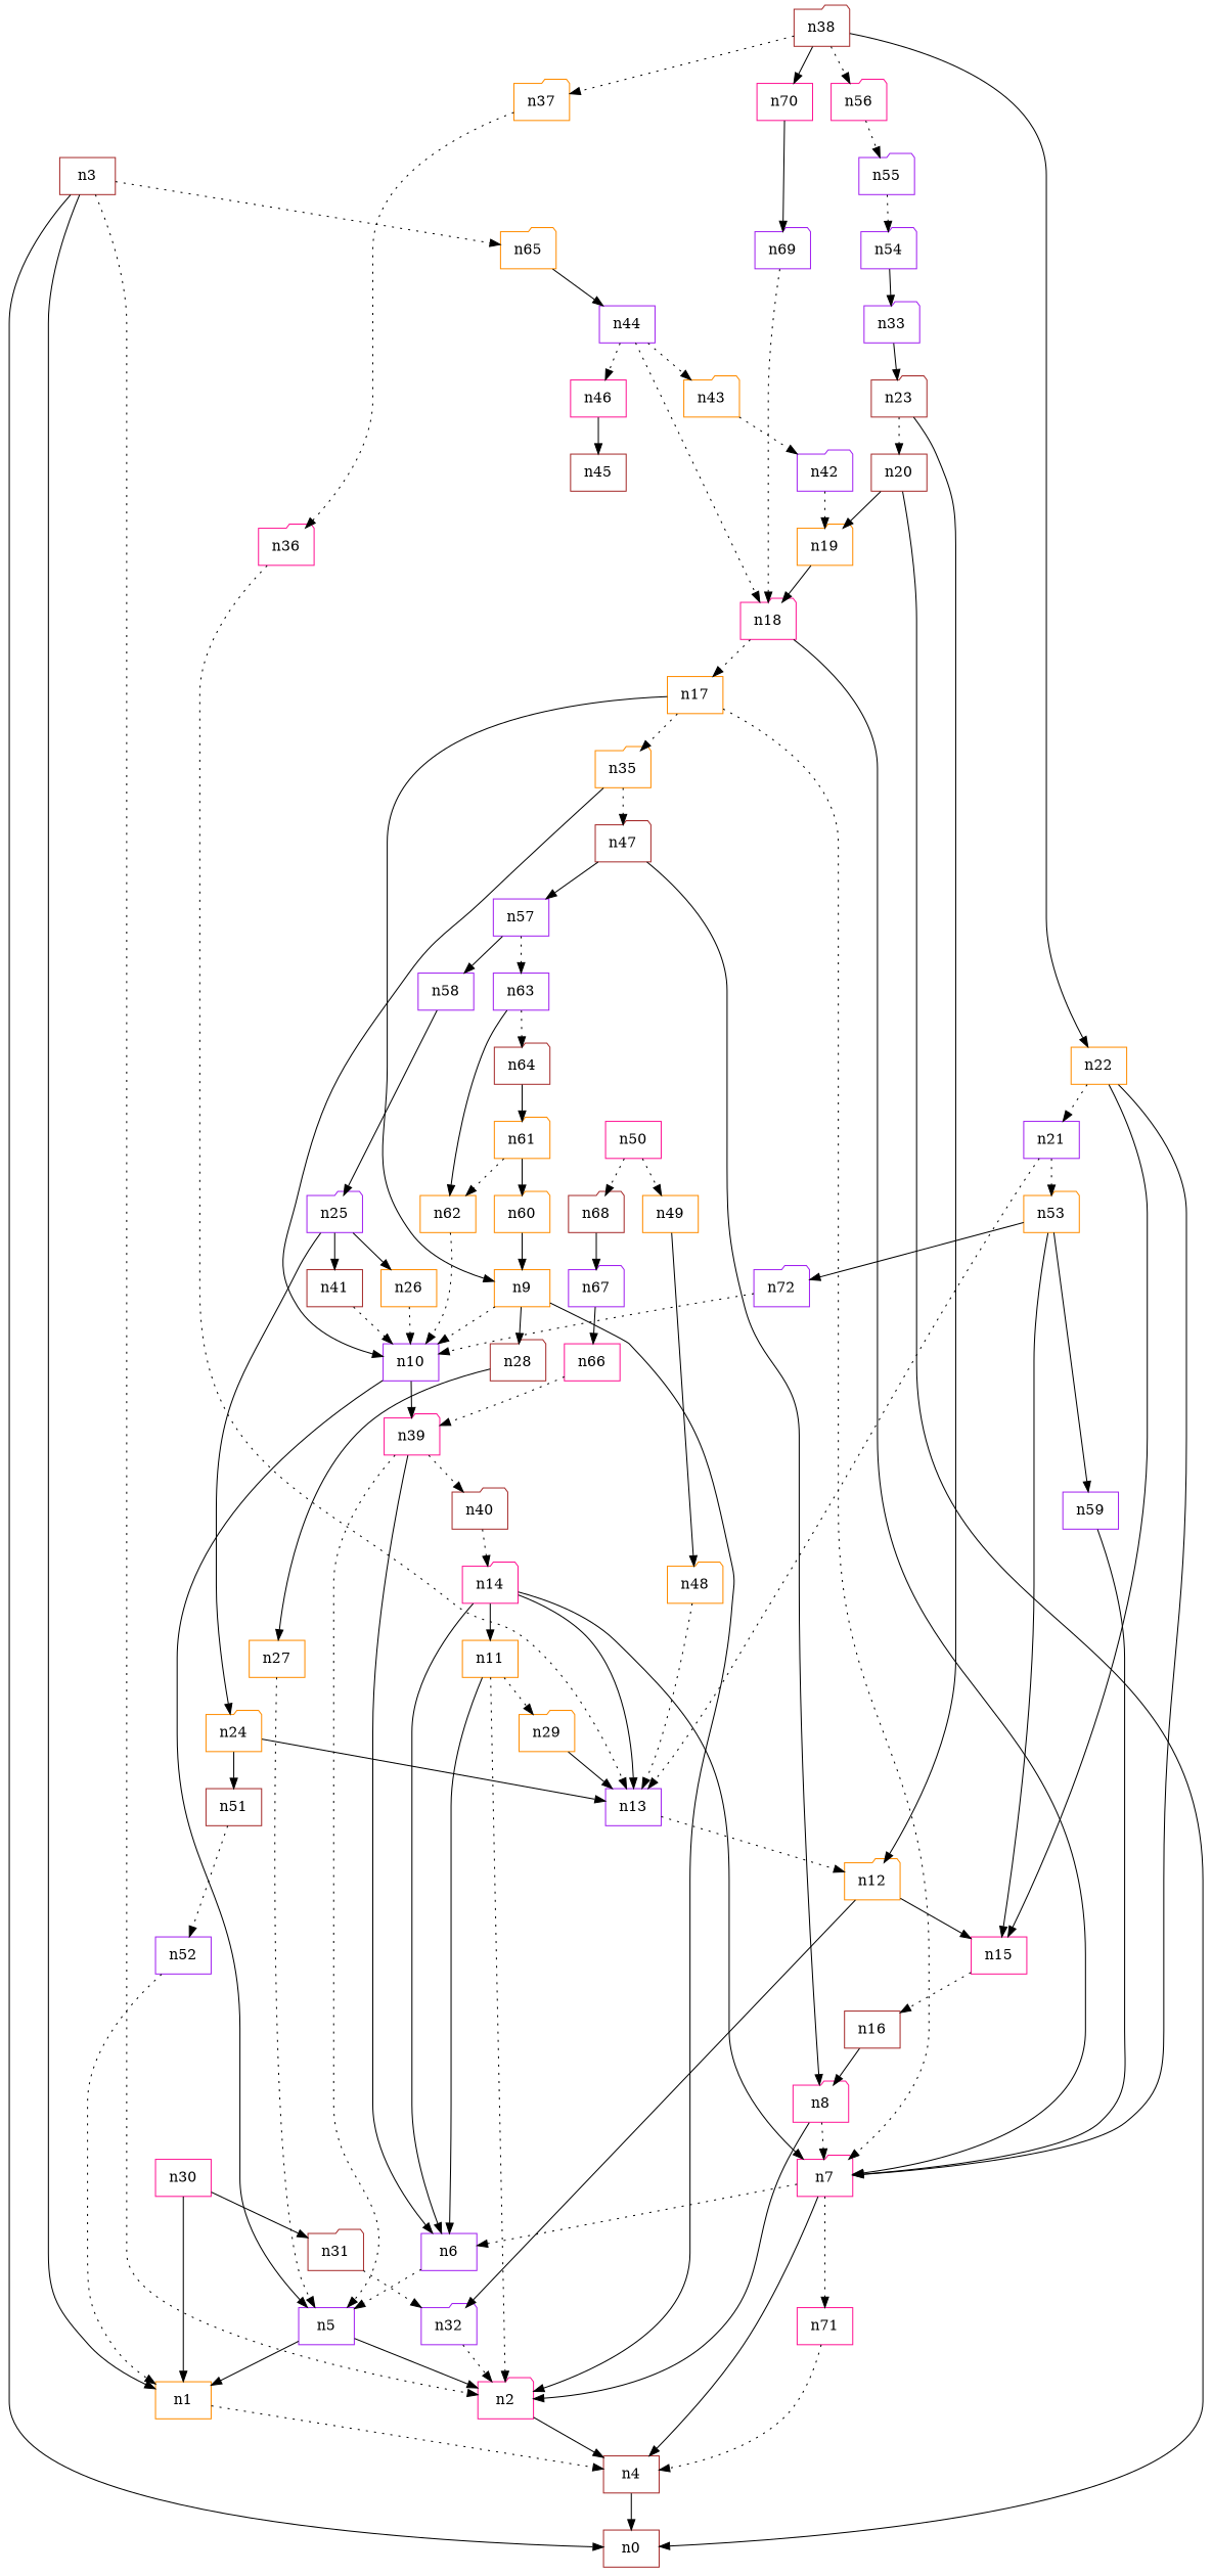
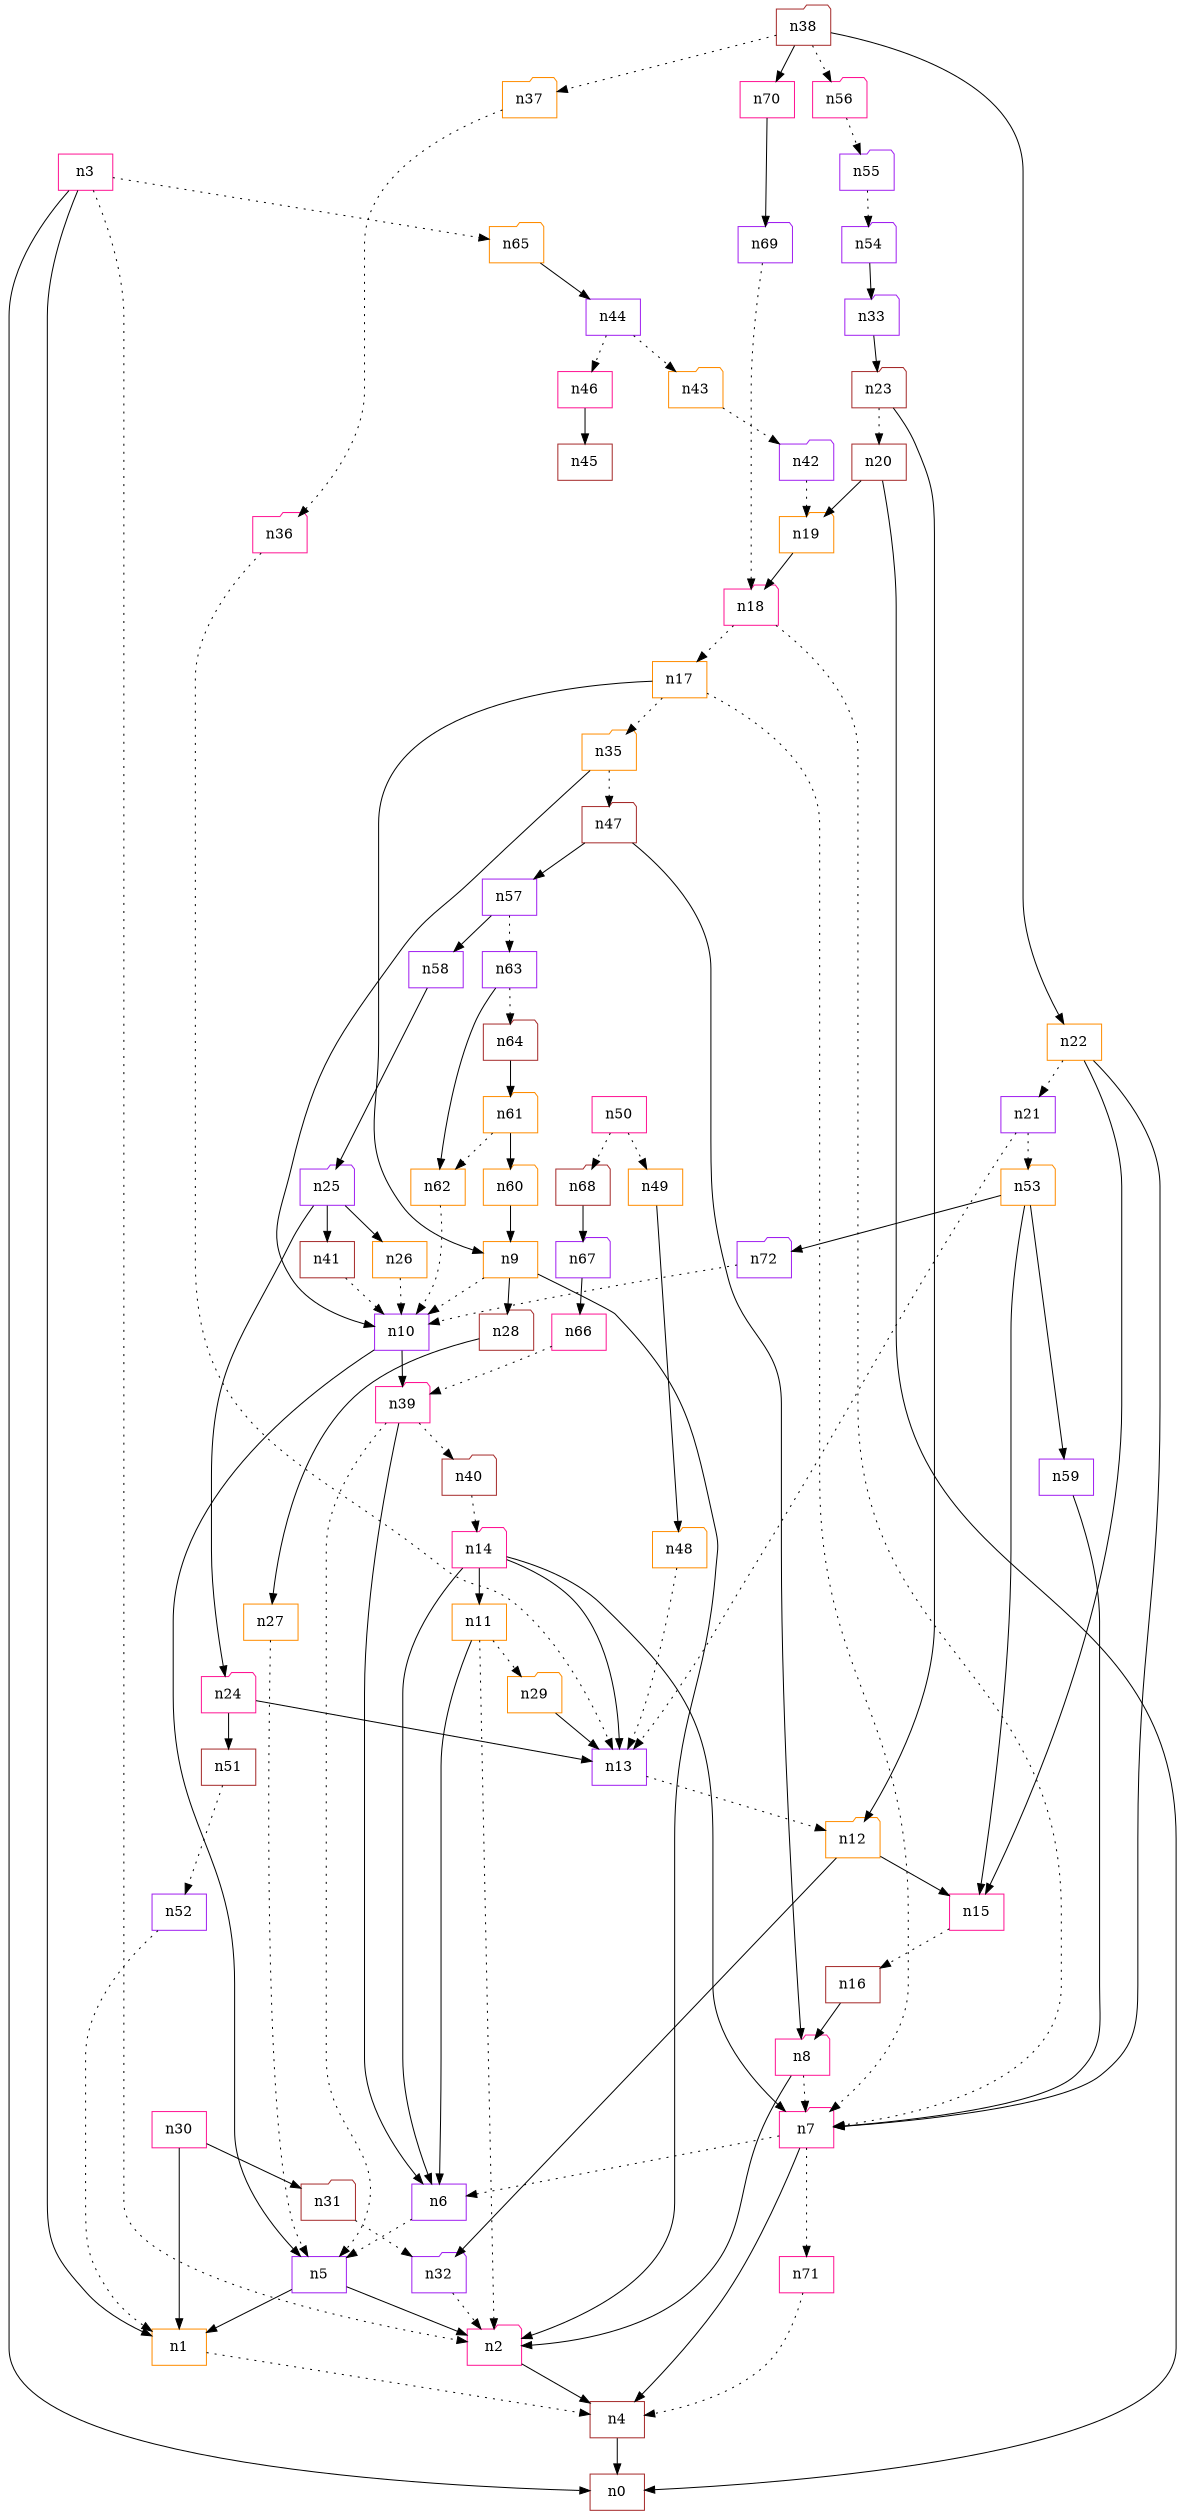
  digraph {
    node [color=darkorange shape=folder]
    edge [style=solid]
    n1 [shape=box]
    n4 [color=brown shape=box]
    n0 [color=brown shape=box]
    n2 [color=deeppink]
-   n3 [color=brown shape=box]
+   n3 [color=deeppink shape=box]
    n65
    n44 [color=purple shape=box]
    n18 [color=deeppink]
    n43
    n46 [color=deeppink shape=box]
    n5 [color=purple shape=box]
    n6 [color=purple shape=box]
    n7 [color=deeppink]
    n71 [color=deeppink shape=box]
    n8 [color=deeppink]
    n9 [shape=box]
    n10 [color=purple shape=box]
    n28 [color=brown]
    n39 [color=deeppink]
    n27 [shape=box]
    n40 [color=brown]
    n14 [color=deeppink]
    n11 [shape=box]
    n29
    n13 [color=purple shape=box]
    n12
    n15 [color=deeppink shape=box]
    n32 [color=purple]
    n16 [color=brown shape=box]
    n17 [shape=box]
    n35
    n47 [color=brown]
    n57 [color=purple shape=box]
    n19
    n30 [color=deeppink shape=box]
    n31 [color=brown]
    n20 [color=brown shape=box]
    n21 [color=purple shape=box]
    n53
    n59 [color=purple shape=box]
    n72 [color=purple]
    n22 [shape=box]
    n23 [color=brown]
-   n24
+   n24 [color=deeppink]
    n51 [color=brown shape=box]
    n52 [color=purple shape=box]
    n25 [color=purple]
    n26 [shape=box]
    n41 [color=brown shape=box]
    n33 [color=purple]
    n50 [color=deeppink shape=box]
    n49 [shape=box]
    n68 [color=brown]
    n48
    n67 [color=purple]
    n58 [color=purple shape=box]
    n63 [color=purple shape=box]
    n36 [color=deeppink]
    n37
    n38 [color=brown]
    n56 [color=deeppink]
    n70 [color=deeppink shape=box]
    n55 [color=purple]
    n69 [color=purple]
    n54 [color=purple]
    n42 [color=purple]
    n45 [color=brown shape=box]
    n62 [shape=box]
    n64 [color=brown]
    n66 [color=deeppink shape=box]
    n61
    n60
    n1 -> n4 [style=dotted]
    n4 -> n0
    n2 -> n4
    n3 -> n1
    n3 -> n0
    n3 -> n2 [style=dotted]
    n3 -> n65 [style=dotted]
    n65 -> n44
-   n44 -> n18 [style=dotted]
    n44 -> n43 [style=dotted]
    n44 -> n46 [style=dotted]
-   n18 -> n7
+   n18 -> n7 [style=dotted]
    n18 -> n17 [style=dotted]
    n43 -> n42 [style=dotted]
    n46 -> n45
    n5 -> n1
    n5 -> n2
    n6 -> n5 [style=dotted]
    n7 -> n4
    n7 -> n6 [style=dotted]
    n7 -> n71 [style=dotted]
    n71 -> n4 [style=dotted]
    n8 -> n2
    n8 -> n7 [style=dotted]
    n9 -> n2
    n9 -> n10 [style=dotted]
    n9 -> n28
    n10 -> n5
    n10 -> n39
    n28 -> n27
    n39 -> n5 [style=dotted]
    n39 -> n6
    n39 -> n40 [style=dotted]
    n27 -> n5 [style=dotted]
    n40 -> n14 [style=dotted]
    n14 -> n6
    n14 -> n7
    n14 -> n11
    n14 -> n13
    n11 -> n2 [style=dotted]
    n11 -> n6
    n11 -> n29 [style=dotted]
    n29 -> n13
    n13 -> n12 [style=dotted]
    n12 -> n15
    n12 -> n32
    n15 -> n16 [style=dotted]
    n32 -> n2 [style=dotted]
    n16 -> n8
    n17 -> n7 [style=dotted]
    n17 -> n9
    n17 -> n35 [style=dotted]
    n35 -> n10
    n35 -> n47 [style=dotted]
    n47 -> n8
    n47 -> n57
    n57 -> n58
    n57 -> n63 [style=dotted]
    n19 -> n18
    n30 -> n1
    n30 -> n31
    n31 -> n32 [style=dotted]
    n20 -> n0
    n20 -> n19
    n21 -> n13 [style=dotted]
    n21 -> n53 [style=dotted]
    n53 -> n15
    n53 -> n59
    n53 -> n72
    n59 -> n7
    n72 -> n10 [style=dotted]
    n22 -> n7
    n22 -> n15
    n22 -> n21 [style=dotted]
    n23 -> n12
    n23 -> n20 [style=dotted]
    n24 -> n13
    n24 -> n51
    n51 -> n52 [style=dotted]
    n52 -> n1 [style=dotted]
    n25 -> n24
    n25 -> n26
    n25 -> n41
    n26 -> n10 [style=dotted]
    n41 -> n10 [style=dotted]
    n33 -> n23
    n50 -> n49 [style=dotted]
    n50 -> n68 [style=dotted]
    n49 -> n48
    n68 -> n67
    n48 -> n13 [style=dotted]
    n67 -> n66
    n58 -> n25
    n63 -> n62
    n63 -> n64 [style=dotted]
    n36 -> n13 [style=dotted]
    n37 -> n36 [style=dotted]
    n38 -> n22
    n38 -> n37 [style=dotted]
    n38 -> n56 [style=dotted]
    n38 -> n70
    n56 -> n55 [style=dotted]
    n70 -> n69
    n55 -> n54 [style=dotted]
    n69 -> n18 [style=dotted]
    n54 -> n33
    n42 -> n19 [style=dotted]
    n62 -> n10 [style=dotted]
    n64 -> n61
    n66 -> n39 [style=dotted]
    n61 -> n62 [style=dotted]
    n61 -> n60
    n60 -> n9
  }
